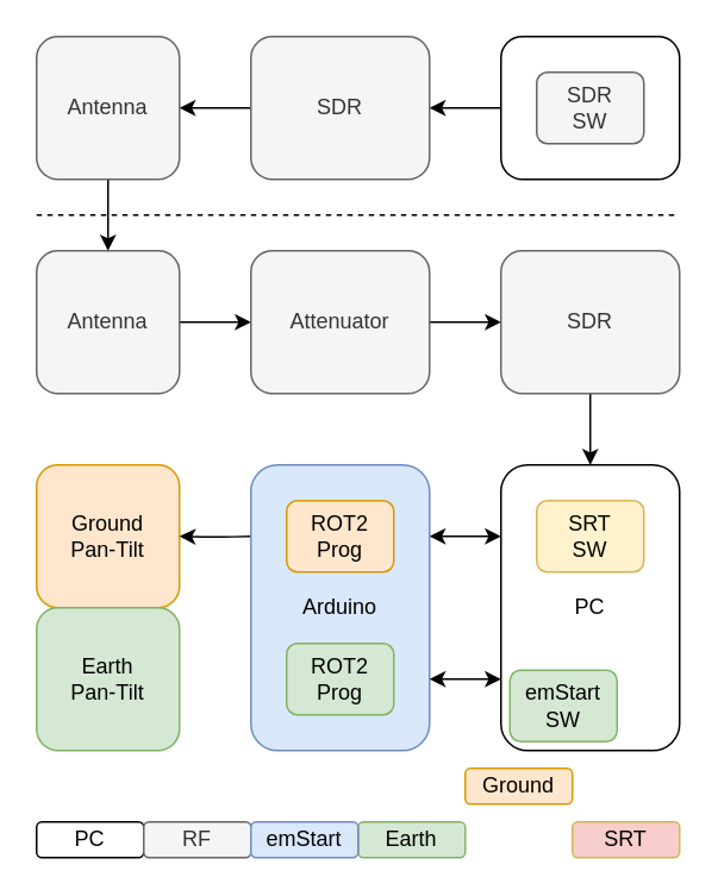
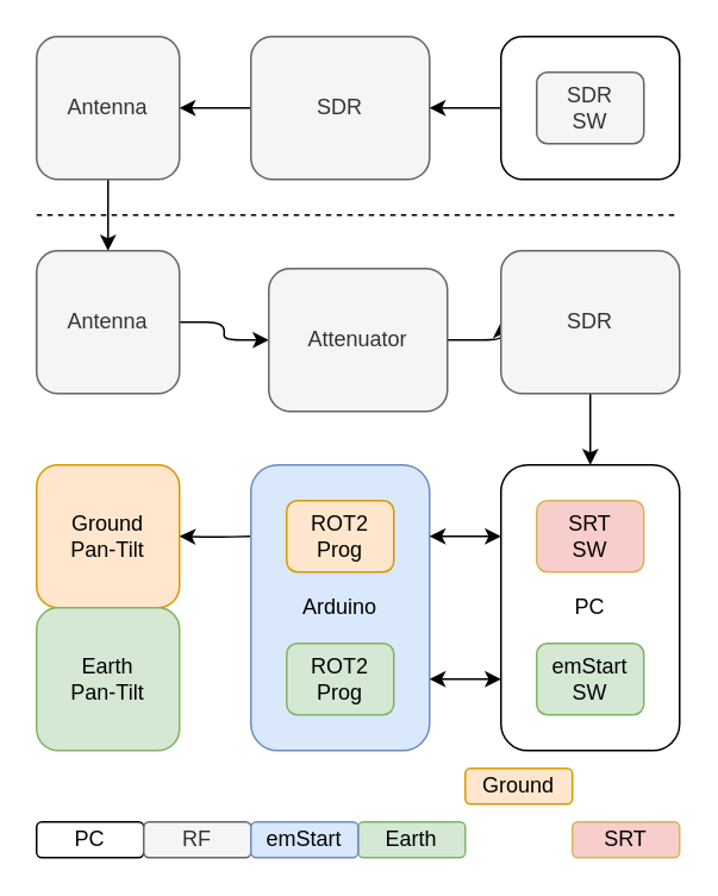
  <mxCell id="0" />
  <mxCell id="1" parent="0" />
  <mxCell id="2" value="PC" style="rounded=1;whiteSpace=wrap;html=1;fontStyle=0" parent="1" vertex="1"><mxGeometry x="280" y="260" width="100" height="160" as="geometry" /></mxCell>
  <mxCell id="3" value="Ground&lt;br&gt;Pan-Tilt" style="rounded=1;whiteSpace=wrap;html=1;fontStyle=0;fillColor=#ffe6cc;strokeColor=#d79b00;" parent="1" vertex="1"><mxGeometry x="20" y="260" width="80" height="80" as="geometry" /></mxCell>
  <mxCell id="4" value="Earth&lt;br&gt;Pan-Tilt" style="rounded=1;whiteSpace=wrap;html=1;fontStyle=0;fillColor=#d5e8d4;strokeColor=#82b366;" parent="1" vertex="1"><mxGeometry x="20" y="340" width="80" height="80" as="geometry" /></mxCell>
  <mxCell id="5" style="edgeStyle=orthogonalEdgeStyle;rounded=1;orthogonalLoop=1;jettySize=auto;html=1;exitX=1;exitY=0.5;exitDx=0;exitDy=0;entryX=0;entryY=0.5;entryDx=0;entryDy=0;" edge="1" parent="1" source="6" target="13"><mxGeometry relative="1" as="geometry" /></mxCell>
  <mxCell id="6" value="Antenna" style="rounded=1;whiteSpace=wrap;html=1;fontStyle=0;fillColor=#f5f5f5;fontColor=#333333;strokeColor=#666666;" parent="1" vertex="1"><mxGeometry x="20" y="140" width="80" height="80" as="geometry" /></mxCell>
  <mxCell id="7" style="edgeStyle=orthogonalEdgeStyle;rounded=1;orthogonalLoop=1;jettySize=auto;html=1;exitX=0.5;exitY=1;exitDx=0;exitDy=0;entryX=0.5;entryY=0;entryDx=0;entryDy=0;" edge="1" parent="1" source="8" target="6"><mxGeometry relative="1" as="geometry" /></mxCell>
  <mxCell id="8" value="Antenna" style="rounded=1;whiteSpace=wrap;html=1;fontStyle=0;fillColor=#f5f5f5;fontColor=#333333;strokeColor=#666666;" parent="1" vertex="1"><mxGeometry x="20" y="20" width="80" height="80" as="geometry" /></mxCell>
  <mxCell id="9" value="" style="rounded=1;whiteSpace=wrap;html=1;fontStyle=0;" parent="1" vertex="1"><mxGeometry x="280" y="20" width="100" height="80" as="geometry" /></mxCell>
  <mxCell id="10" style="edgeStyle=orthogonalEdgeStyle;rounded=1;orthogonalLoop=1;jettySize=auto;html=1;exitX=0;exitY=0.5;exitDx=0;exitDy=0;entryX=1;entryY=0.5;entryDx=0;entryDy=0;" edge="1" parent="1" source="11" target="8"><mxGeometry relative="1" as="geometry" /></mxCell>
  <mxCell id="11" value="SDR" style="rounded=1;whiteSpace=wrap;html=1;fontStyle=0;fillColor=#f5f5f5;fontColor=#333333;strokeColor=#666666;" parent="1" vertex="1"><mxGeometry x="140" y="20" width="100" height="80" as="geometry" /></mxCell>
  <mxCell id="12" style="edgeStyle=orthogonalEdgeStyle;rounded=1;orthogonalLoop=1;jettySize=auto;html=1;exitX=1;exitY=0.5;exitDx=0;exitDy=0;entryX=0;entryY=0.5;entryDx=0;entryDy=0;startArrow=none;startFill=0;strokeWidth=1;" parent="1" source="13" target="15" edge="1"><mxGeometry relative="1" as="geometry" /></mxCell>
- <mxCell id="13" value="Attenuator" style="rounded=1;whiteSpace=wrap;html=1;fontStyle=0;fillColor=#f5f5f5;fontColor=#333333;strokeColor=#666666;" parent="1" vertex="1"><mxGeometry x="140" y="140" width="100" height="80" as="geometry" /></mxCell>
+ <mxCell id="13" value="Attenuator" style="rounded=1;whiteSpace=wrap;html=1;fontStyle=0;fillColor=#f5f5f5;fontColor=#333333;strokeColor=#666666;" parent="1" vertex="1"><mxGeometry x="150" y="150" width="100" height="80" as="geometry" /></mxCell>
  <mxCell id="14" style="edgeStyle=orthogonalEdgeStyle;rounded=1;orthogonalLoop=1;jettySize=auto;html=1;exitX=0.5;exitY=1;exitDx=0;exitDy=0;entryX=0.5;entryY=0;entryDx=0;entryDy=0;startArrow=none;startFill=0;strokeWidth=1;" parent="1" source="15" target="2" edge="1"><mxGeometry relative="1" as="geometry" /></mxCell>
  <mxCell id="15" value="SDR" style="rounded=1;whiteSpace=wrap;html=1;fontStyle=0;fillColor=#f5f5f5;fontColor=#333333;strokeColor=#666666;" parent="1" vertex="1"><mxGeometry x="280" y="140" width="100" height="80" as="geometry" /></mxCell>
  <mxCell id="16" style="edgeStyle=orthogonalEdgeStyle;rounded=1;orthogonalLoop=1;jettySize=auto;html=1;exitX=0;exitY=0.5;exitDx=0;exitDy=0;entryX=1;entryY=0.5;entryDx=0;entryDy=0;strokeWidth=1;" parent="1" target="3" edge="1"><mxGeometry relative="1" as="geometry"><mxPoint x="140" y="300" as="sourcePoint" /></mxGeometry></mxCell>
  <mxCell id="17" value="Arduino" style="rounded=1;whiteSpace=wrap;html=1;fontStyle=0;fillColor=#dae8fc;strokeColor=#6c8ebf;" parent="1" vertex="1"><mxGeometry x="140" y="260" width="100" height="160" as="geometry" /></mxCell>
- <mxCell id="18" value="SRT&lt;br&gt;SW" style="rounded=1;whiteSpace=wrap;html=1;fillColor=#fff2cc;strokeColor=#d6b656;" parent="1" vertex="1"><mxGeometry x="300" y="280" width="60" height="40" as="geometry" /></mxCell>
+ <mxCell id="18" value="SRT&lt;br&gt;SW" style="rounded=1;whiteSpace=wrap;html=1;fillColor=#f8cecc;strokeColor=#d6b656;" parent="1" vertex="1"><mxGeometry x="300" y="280" width="60" height="40" as="geometry" /></mxCell>
  <mxCell id="19" style="edgeStyle=orthogonalEdgeStyle;rounded=1;orthogonalLoop=1;jettySize=auto;html=1;entryX=1;entryY=0.5;entryDx=0;entryDy=0;fontStyle=0;exitX=0;exitY=0.5;exitDx=0;exitDy=0;" parent="1" source="9" target="11" edge="1"><mxGeometry relative="1" as="geometry"><mxPoint x="240" y="40" as="sourcePoint" /></mxGeometry></mxCell>
- <mxCell id="20" value="emStart&lt;br&gt;SW" style="rounded=1;whiteSpace=wrap;html=1;fillColor=#d5e8d4;strokeColor=#82b366;" vertex="1" parent="1"><mxGeometry x="285" y="375" width="60" height="40" as="geometry" /></mxCell>
+ <mxCell id="20" value="emStart&lt;br&gt;SW" style="rounded=1;whiteSpace=wrap;html=1;fillColor=#d5e8d4;strokeColor=#82b366;" vertex="1" parent="1"><mxGeometry x="300" y="360" width="60" height="40" as="geometry" /></mxCell>
  <mxCell id="21" style="edgeStyle=orthogonalEdgeStyle;rounded=1;orthogonalLoop=1;jettySize=auto;html=1;entryX=1;entryY=0.25;entryDx=0;entryDy=0;strokeWidth=1;startArrow=classic;startFill=1;exitX=0;exitY=0.25;exitDx=0;exitDy=0;" parent="1" source="2" edge="1" target="17"><mxGeometry relative="1" as="geometry"><mxPoint x="240" y="300" as="targetPoint" /><mxPoint x="240" y="300" as="sourcePoint" /></mxGeometry></mxCell>
  <mxCell id="22" style="edgeStyle=orthogonalEdgeStyle;rounded=1;orthogonalLoop=1;jettySize=auto;html=1;entryX=1;entryY=0.75;entryDx=0;entryDy=0;startArrow=classic;startFill=1;exitX=0;exitY=0.75;exitDx=0;exitDy=0;" parent="1" source="2" target="17" edge="1"><mxGeometry relative="1" as="geometry"><mxPoint x="250" y="350" as="sourcePoint" /></mxGeometry></mxCell>
  <mxCell id="23" value="PC" style="rounded=1;whiteSpace=wrap;html=1;" vertex="1" parent="1"><mxGeometry x="20" y="460" width="60" height="20" as="geometry" /></mxCell>
  <mxCell id="24" value="RF" style="rounded=1;whiteSpace=wrap;html=1;fillColor=#f5f5f5;fontColor=#333333;strokeColor=#666666;" vertex="1" parent="1"><mxGeometry x="80" y="460" width="60" height="20" as="geometry" /></mxCell>
  <mxCell id="25" value="Ground" style="rounded=1;whiteSpace=wrap;html=1;fillColor=#ffe6cc;strokeColor=#d79b00;" vertex="1" parent="1"><mxGeometry x="260" y="430" width="60" height="20" as="geometry" /></mxCell>
  <mxCell id="26" value="SDR&lt;br&gt;SW" style="rounded=1;whiteSpace=wrap;html=1;fillColor=#f5f5f5;strokeColor=#666666;fontColor=#333333;" vertex="1" parent="1"><mxGeometry x="300" y="40" width="60" height="40" as="geometry" /></mxCell>
  <mxCell id="27" value="Earth" style="rounded=1;whiteSpace=wrap;html=1;fillColor=#d5e8d4;strokeColor=#82b366;" vertex="1" parent="1"><mxGeometry x="200" y="460" width="60" height="20" as="geometry" /></mxCell>
  <mxCell id="28" value="ROT2&lt;br&gt;Prog" style="rounded=1;whiteSpace=wrap;html=1;fillColor=#ffe6cc;strokeColor=#d79b00;" vertex="1" parent="1"><mxGeometry x="160" y="280" width="60" height="40" as="geometry" /></mxCell>
  <mxCell id="29" value="ROT2&lt;br&gt;Prog" style="rounded=1;whiteSpace=wrap;html=1;fillColor=#d5e8d4;strokeColor=#82b366;" vertex="1" parent="1"><mxGeometry x="160" y="360" width="60" height="40" as="geometry" /></mxCell>
  <mxCell id="30" value="SRT" style="rounded=1;whiteSpace=wrap;html=1;fillColor=#f8cecc;strokeColor=#d6b656;" vertex="1" parent="1"><mxGeometry x="320" y="460" width="60" height="20" as="geometry" /></mxCell>
  <mxCell id="31" value="emStart" style="rounded=1;whiteSpace=wrap;html=1;fillColor=#dae8fc;strokeColor=#6c8ebf;" vertex="1" parent="1"><mxGeometry x="140" y="460" width="60" height="20" as="geometry" /></mxCell>
  <mxCell id="32" value="" style="endArrow=none;dashed=1;html=1;strokeWidth=1;rounded=1;strokeColor=default;" edge="1" parent="1"><mxGeometry width="50" height="50" relative="1" as="geometry"><mxPoint x="20" y="120" as="sourcePoint" /><mxPoint x="380" y="120" as="targetPoint" /></mxGeometry></mxCell>
